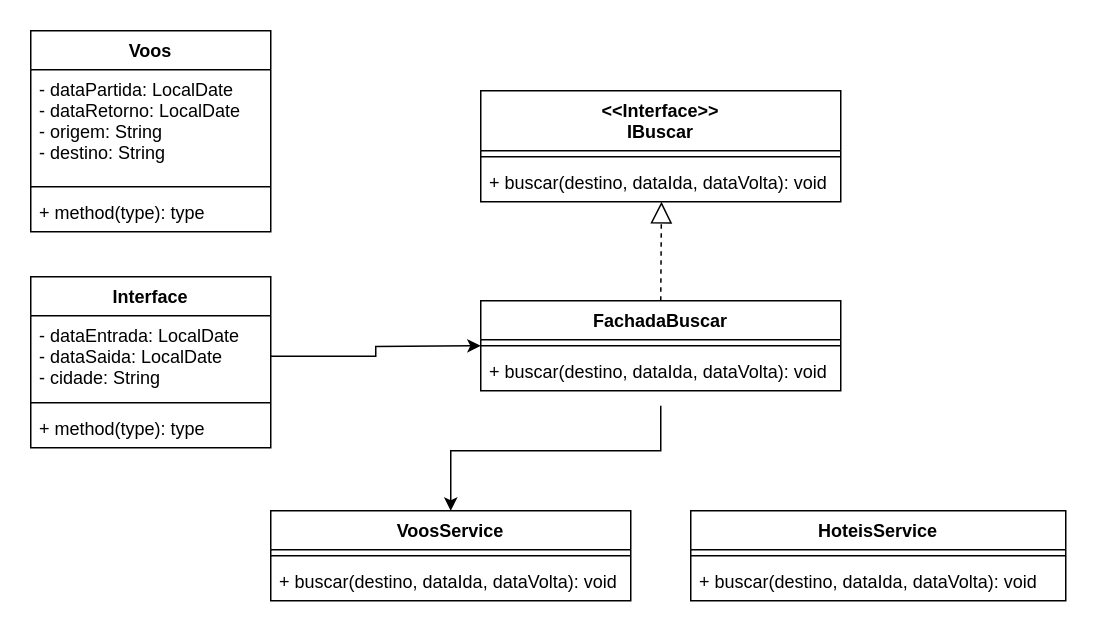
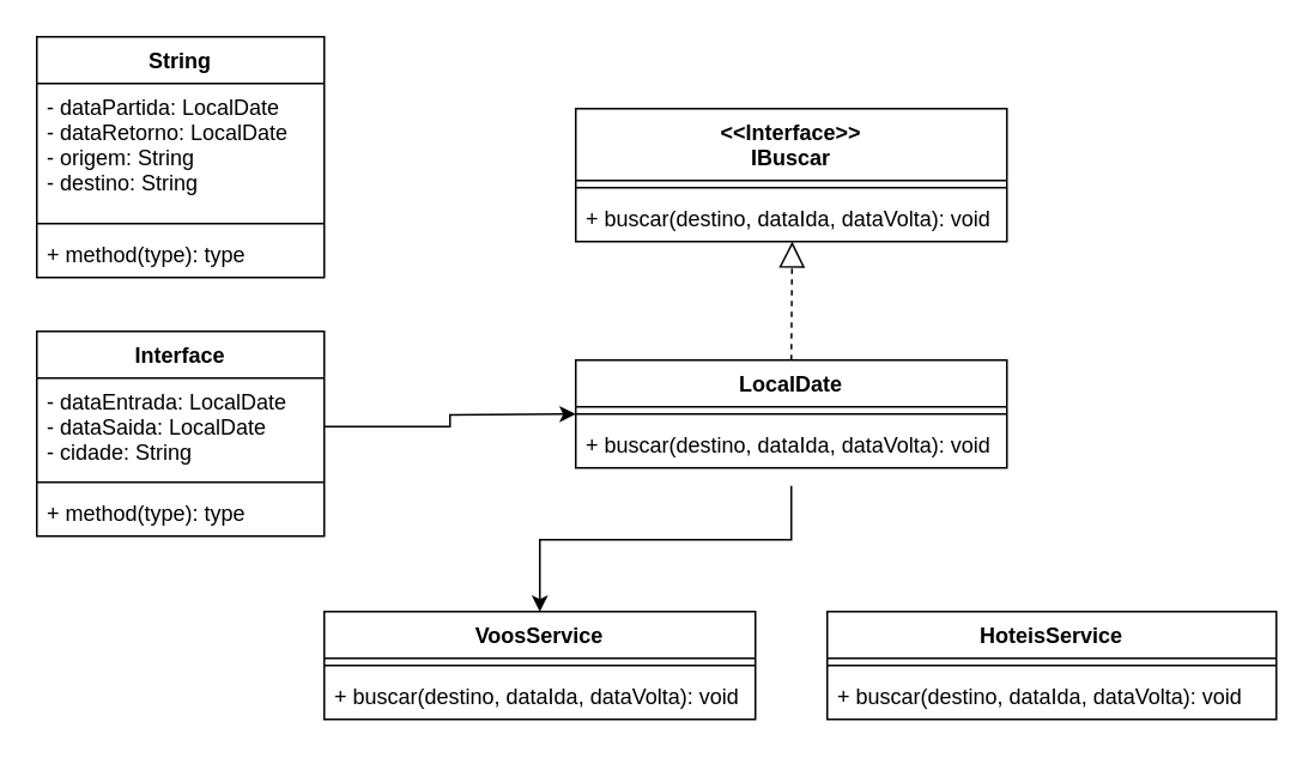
  <mxCell id="0" />
  <mxCell id="1" parent="0" />
- <mxCell id="2" value="Voos" style="swimlane;fontStyle=1;align=center;verticalAlign=top;childLayout=stackLayout;horizontal=1;startSize=26;horizontalStack=0;resizeParent=1;resizeParentMax=0;resizeLast=0;collapsible=1;marginBottom=0;" vertex="1" parent="1"><mxGeometry x="20" y="20" width="160" height="134" as="geometry" /></mxCell>
+ <mxCell id="2" value="String" style="swimlane;fontStyle=1;align=center;verticalAlign=top;childLayout=stackLayout;horizontal=1;startSize=26;horizontalStack=0;resizeParent=1;resizeParentMax=0;resizeLast=0;collapsible=1;marginBottom=0;" vertex="1" parent="1"><mxGeometry x="20" y="20" width="160" height="134" as="geometry" /></mxCell>
  <mxCell id="3" value="- dataPartida: LocalDate&#10;- dataRetorno: LocalDate&#10;- origem: String&#10;- destino: String" style="text;strokeColor=none;fillColor=none;align=left;verticalAlign=top;spacingLeft=4;spacingRight=4;overflow=hidden;rotatable=0;points=[[0,0.5],[1,0.5]];portConstraint=eastwest;" vertex="1" parent="2"><mxGeometry y="26" width="160" height="74" as="geometry" /></mxCell>
  <mxCell id="4" value="" style="line;strokeWidth=1;fillColor=none;align=left;verticalAlign=middle;spacingTop=-1;spacingLeft=3;spacingRight=3;rotatable=0;labelPosition=right;points=[];portConstraint=eastwest;" vertex="1" parent="2"><mxGeometry y="100" width="160" height="8" as="geometry" /></mxCell>
  <mxCell id="5" value="+ method(type): type" style="text;strokeColor=none;fillColor=none;align=left;verticalAlign=top;spacingLeft=4;spacingRight=4;overflow=hidden;rotatable=0;points=[[0,0.5],[1,0.5]];portConstraint=eastwest;" vertex="1" parent="2"><mxGeometry y="108" width="160" height="26" as="geometry" /></mxCell>
  <mxCell id="6" value="Interface" style="swimlane;fontStyle=1;align=center;verticalAlign=top;childLayout=stackLayout;horizontal=1;startSize=26;horizontalStack=0;resizeParent=1;resizeParentMax=0;resizeLast=0;collapsible=1;marginBottom=0;" vertex="1" parent="1"><mxGeometry x="20" y="184" width="160" height="114" as="geometry" /></mxCell>
  <mxCell id="7" value="- dataEntrada: LocalDate&#10;- dataSaida: LocalDate&#10;- cidade: String" style="text;strokeColor=none;fillColor=none;align=left;verticalAlign=top;spacingLeft=4;spacingRight=4;overflow=hidden;rotatable=0;points=[[0,0.5],[1,0.5]];portConstraint=eastwest;" vertex="1" parent="6"><mxGeometry y="26" width="160" height="54" as="geometry" /></mxCell>
  <mxCell id="8" value="" style="line;strokeWidth=1;fillColor=none;align=left;verticalAlign=middle;spacingTop=-1;spacingLeft=3;spacingRight=3;rotatable=0;labelPosition=right;points=[];portConstraint=eastwest;" vertex="1" parent="6"><mxGeometry y="80" width="160" height="8" as="geometry" /></mxCell>
  <mxCell id="9" value="+ method(type): type" style="text;strokeColor=none;fillColor=none;align=left;verticalAlign=top;spacingLeft=4;spacingRight=4;overflow=hidden;rotatable=0;points=[[0,0.5],[1,0.5]];portConstraint=eastwest;" vertex="1" parent="6"><mxGeometry y="88" width="160" height="26" as="geometry" /></mxCell>
  <mxCell id="10" value="&lt;&lt;Interface&gt;&gt;&#10;IBuscar" style="swimlane;fontStyle=1;align=center;verticalAlign=top;childLayout=stackLayout;horizontal=1;startSize=40;horizontalStack=0;resizeParent=1;resizeParentMax=0;resizeLast=0;collapsible=1;marginBottom=0;" vertex="1" parent="1"><mxGeometry x="320" y="60" width="240" height="74" as="geometry" /></mxCell>
  <mxCell id="11" value="" style="line;strokeWidth=1;fillColor=none;align=left;verticalAlign=middle;spacingTop=-1;spacingLeft=3;spacingRight=3;rotatable=0;labelPosition=right;points=[];portConstraint=eastwest;" vertex="1" parent="10"><mxGeometry y="40" width="240" height="8" as="geometry" /></mxCell>
  <mxCell id="12" value="+ buscar(destino, dataIda, dataVolta): void" style="text;strokeColor=none;fillColor=none;align=left;verticalAlign=top;spacingLeft=4;spacingRight=4;overflow=hidden;rotatable=0;points=[[0,0.5],[1,0.5]];portConstraint=eastwest;" vertex="1" parent="10"><mxGeometry y="48" width="240" height="26" as="geometry" /></mxCell>
- <mxCell id="13" value="FachadaBuscar" style="swimlane;fontStyle=1;align=center;verticalAlign=top;childLayout=stackLayout;horizontal=1;startSize=26;horizontalStack=0;resizeParent=1;resizeParentMax=0;resizeLast=0;collapsible=1;marginBottom=0;" vertex="1" parent="1"><mxGeometry x="320" y="200" width="240" height="60" as="geometry" /></mxCell>
+ <mxCell id="13" value="LocalDate" style="swimlane;fontStyle=1;align=center;verticalAlign=top;childLayout=stackLayout;horizontal=1;startSize=26;horizontalStack=0;resizeParent=1;resizeParentMax=0;resizeLast=0;collapsible=1;marginBottom=0;" vertex="1" parent="1"><mxGeometry x="320" y="200" width="240" height="60" as="geometry" /></mxCell>
  <mxCell id="14" value="" style="line;strokeWidth=1;fillColor=none;align=left;verticalAlign=middle;spacingTop=-1;spacingLeft=3;spacingRight=3;rotatable=0;labelPosition=right;points=[];portConstraint=eastwest;" vertex="1" parent="13"><mxGeometry y="26" width="240" height="8" as="geometry" /></mxCell>
  <mxCell id="15" value="+ buscar(destino, dataIda, dataVolta): void" style="text;strokeColor=none;fillColor=none;align=left;verticalAlign=top;spacingLeft=4;spacingRight=4;overflow=hidden;rotatable=0;points=[[0,0.5],[1,0.5]];portConstraint=eastwest;" vertex="1" parent="13"><mxGeometry y="34" width="240" height="26" as="geometry" /></mxCell>
  <mxCell id="16" value="" style="endArrow=block;dashed=1;endFill=0;endSize=12;html=1;rounded=0;exitX=0.5;exitY=0;exitDx=0;exitDy=0;entryX=0.502;entryY=0.997;entryDx=0;entryDy=0;entryPerimeter=0;" edge="1" parent="1" source="13" target="12"><mxGeometry width="160" relative="1" as="geometry"><mxPoint x="550" y="160" as="sourcePoint" /><mxPoint x="440" y="150" as="targetPoint" /></mxGeometry></mxCell>
  <mxCell id="17" value="VoosService" style="swimlane;fontStyle=1;align=center;verticalAlign=top;childLayout=stackLayout;horizontal=1;startSize=26;horizontalStack=0;resizeParent=1;resizeParentMax=0;resizeLast=0;collapsible=1;marginBottom=0;" vertex="1" parent="1"><mxGeometry x="180" y="340" width="240" height="60" as="geometry" /></mxCell>
  <mxCell id="18" value="" style="line;strokeWidth=1;fillColor=none;align=left;verticalAlign=middle;spacingTop=-1;spacingLeft=3;spacingRight=3;rotatable=0;labelPosition=right;points=[];portConstraint=eastwest;" vertex="1" parent="17"><mxGeometry y="26" width="240" height="8" as="geometry" /></mxCell>
  <mxCell id="19" value="+ buscar(destino, dataIda, dataVolta): void" style="text;strokeColor=none;fillColor=none;align=left;verticalAlign=top;spacingLeft=4;spacingRight=4;overflow=hidden;rotatable=0;points=[[0,0.5],[1,0.5]];portConstraint=eastwest;" vertex="1" parent="17"><mxGeometry y="34" width="240" height="26" as="geometry" /></mxCell>
  <mxCell id="20" value="HoteisService" style="swimlane;fontStyle=1;align=center;verticalAlign=top;childLayout=stackLayout;horizontal=1;startSize=26;horizontalStack=0;resizeParent=1;resizeParentMax=0;resizeLast=0;collapsible=1;marginBottom=0;" vertex="1" parent="1"><mxGeometry x="460" y="340" width="250" height="60" as="geometry" /></mxCell>
  <mxCell id="21" value="" style="line;strokeWidth=1;fillColor=none;align=left;verticalAlign=middle;spacingTop=-1;spacingLeft=3;spacingRight=3;rotatable=0;labelPosition=right;points=[];portConstraint=eastwest;" vertex="1" parent="20"><mxGeometry y="26" width="250" height="8" as="geometry" /></mxCell>
  <mxCell id="22" value="+ buscar(destino, dataIda, dataVolta): void" style="text;strokeColor=none;fillColor=none;align=left;verticalAlign=top;spacingLeft=4;spacingRight=4;overflow=hidden;rotatable=0;points=[[0,0.5],[1,0.5]];portConstraint=eastwest;" vertex="1" parent="20"><mxGeometry y="34" width="250" height="26" as="geometry" /></mxCell>
  <mxCell id="23" style="edgeStyle=orthogonalEdgeStyle;rounded=0;orthogonalLoop=1;jettySize=auto;html=1;entryX=0.5;entryY=0;entryDx=0;entryDy=0;" edge="1" parent="1" target="17"><mxGeometry relative="1" as="geometry"><mxPoint x="440" y="270" as="sourcePoint" /><Array as="points"><mxPoint x="440" y="300" /><mxPoint x="300" y="300" /></Array></mxGeometry></mxCell>
  <mxCell id="24" style="edgeStyle=orthogonalEdgeStyle;rounded=0;orthogonalLoop=1;jettySize=auto;html=1;" edge="1" parent="1" source="7"><mxGeometry relative="1" as="geometry"><mxPoint x="320" y="230" as="targetPoint" /></mxGeometry></mxCell>
